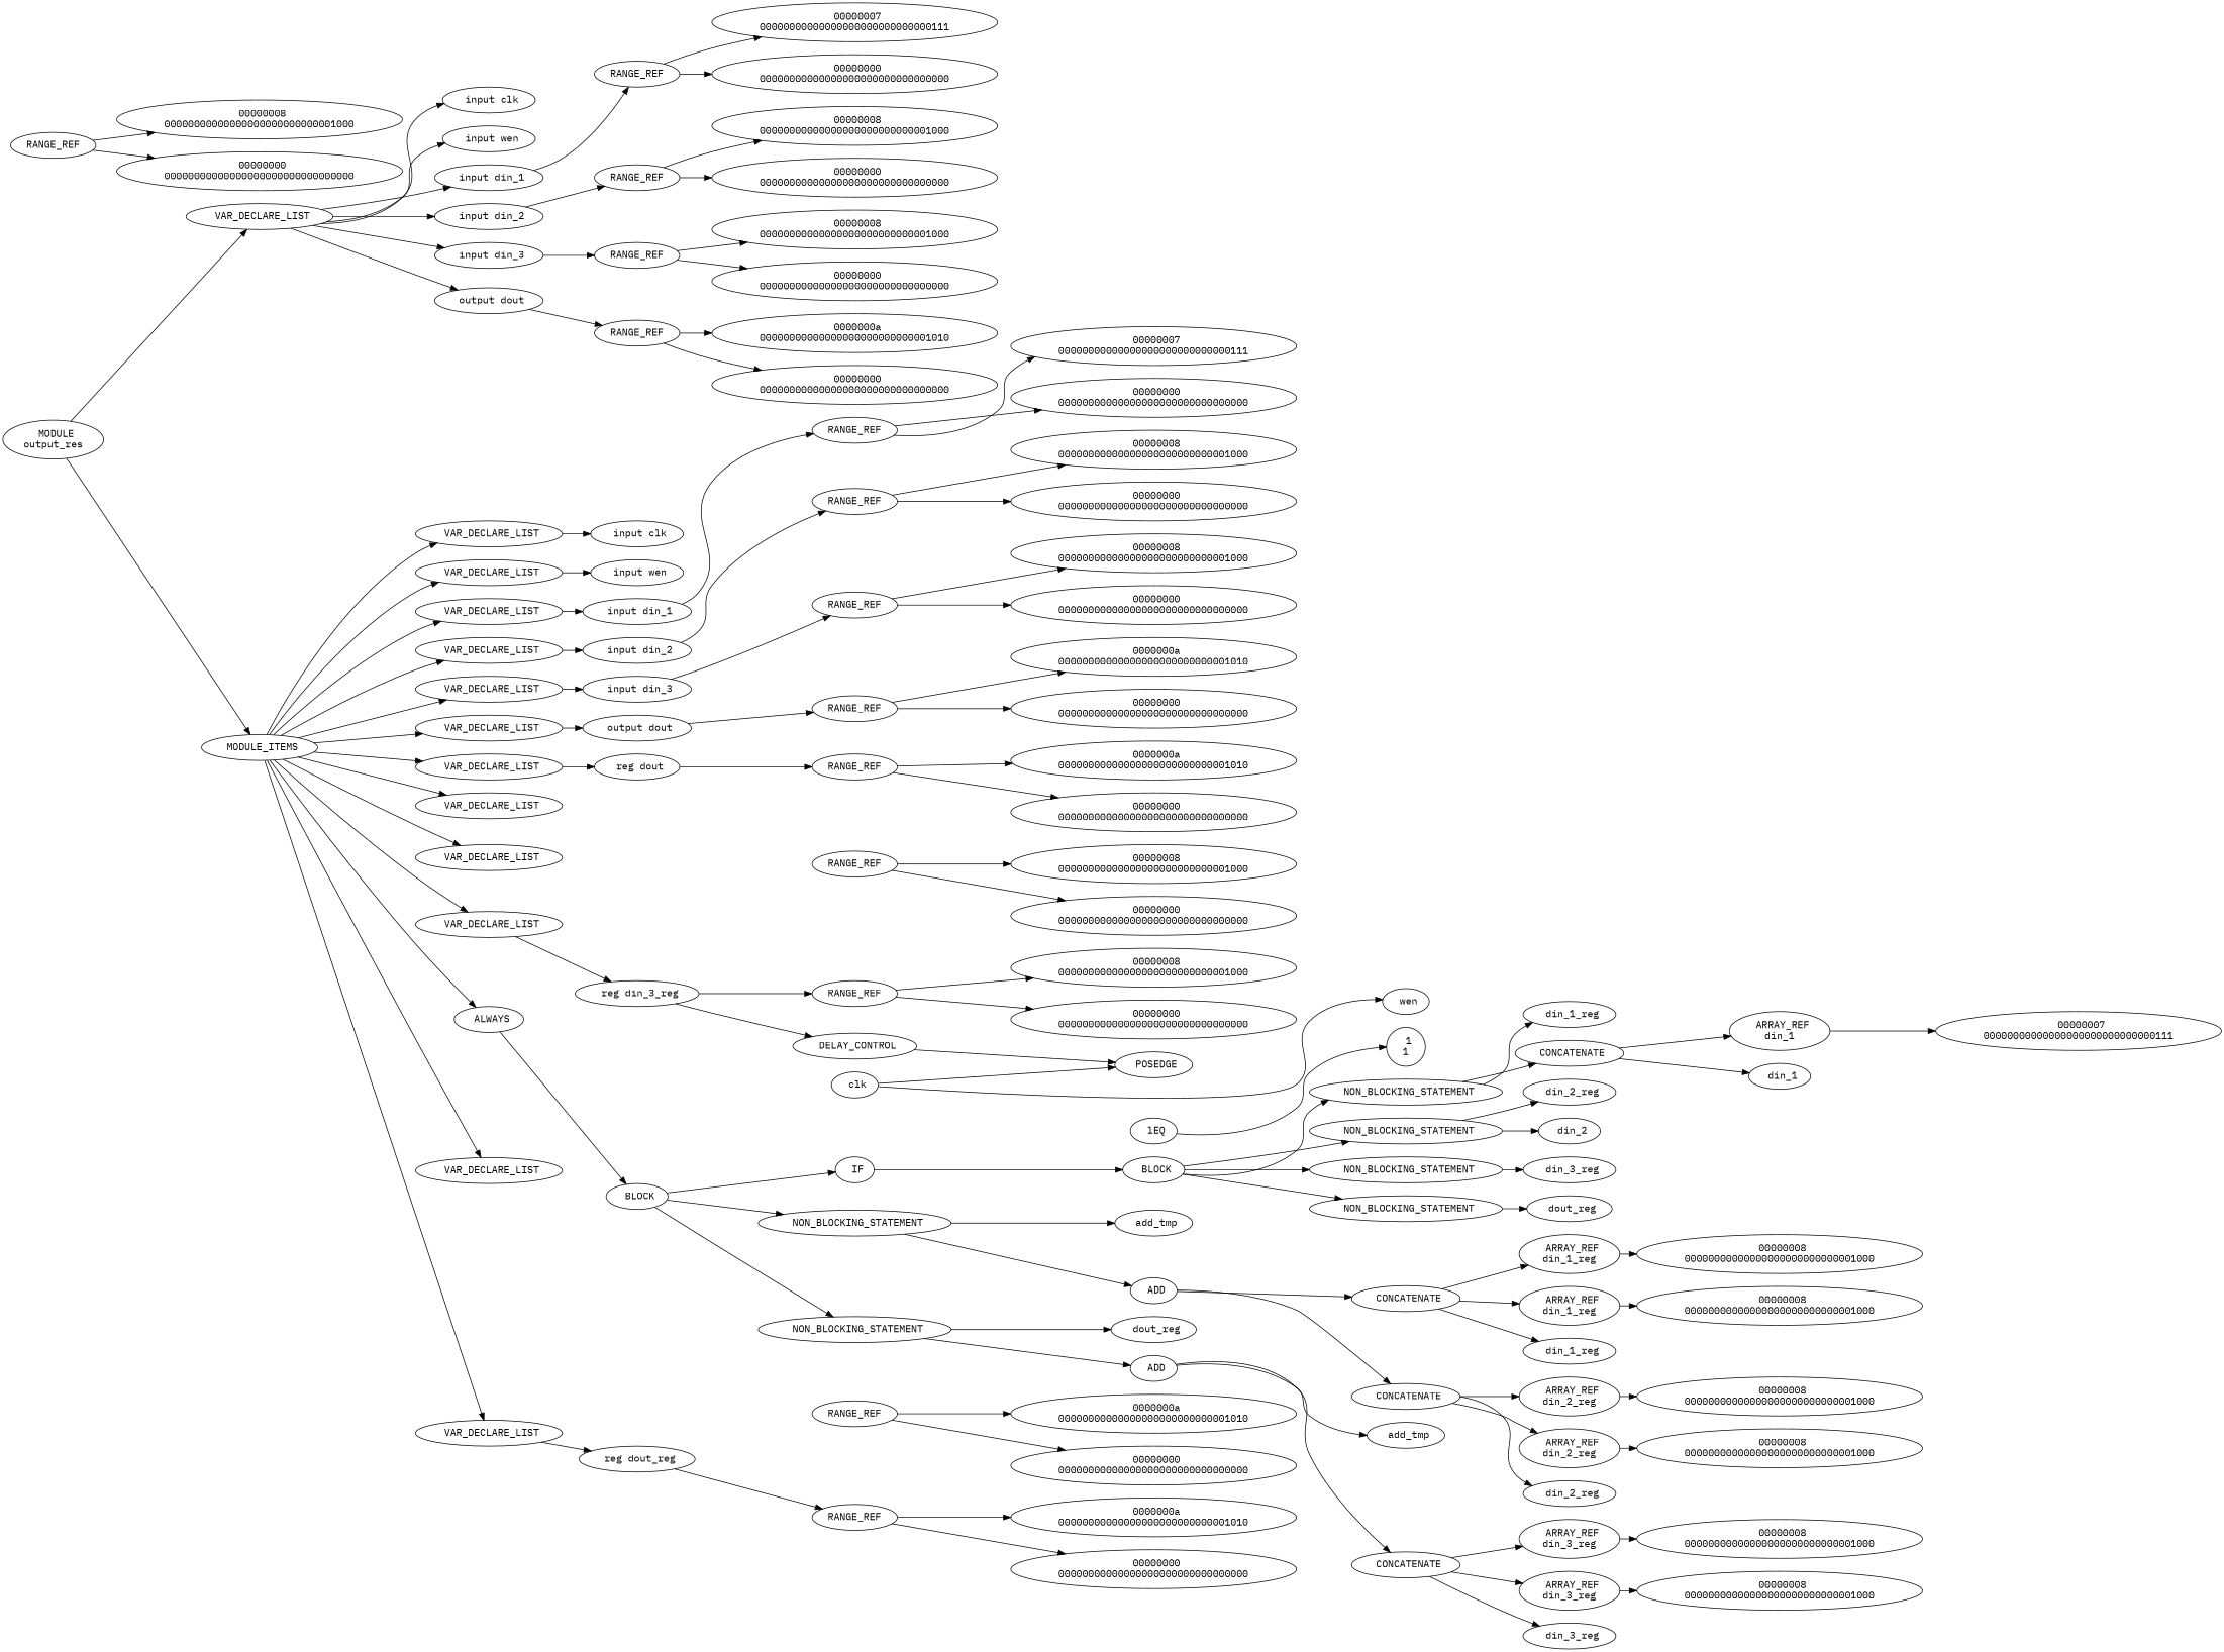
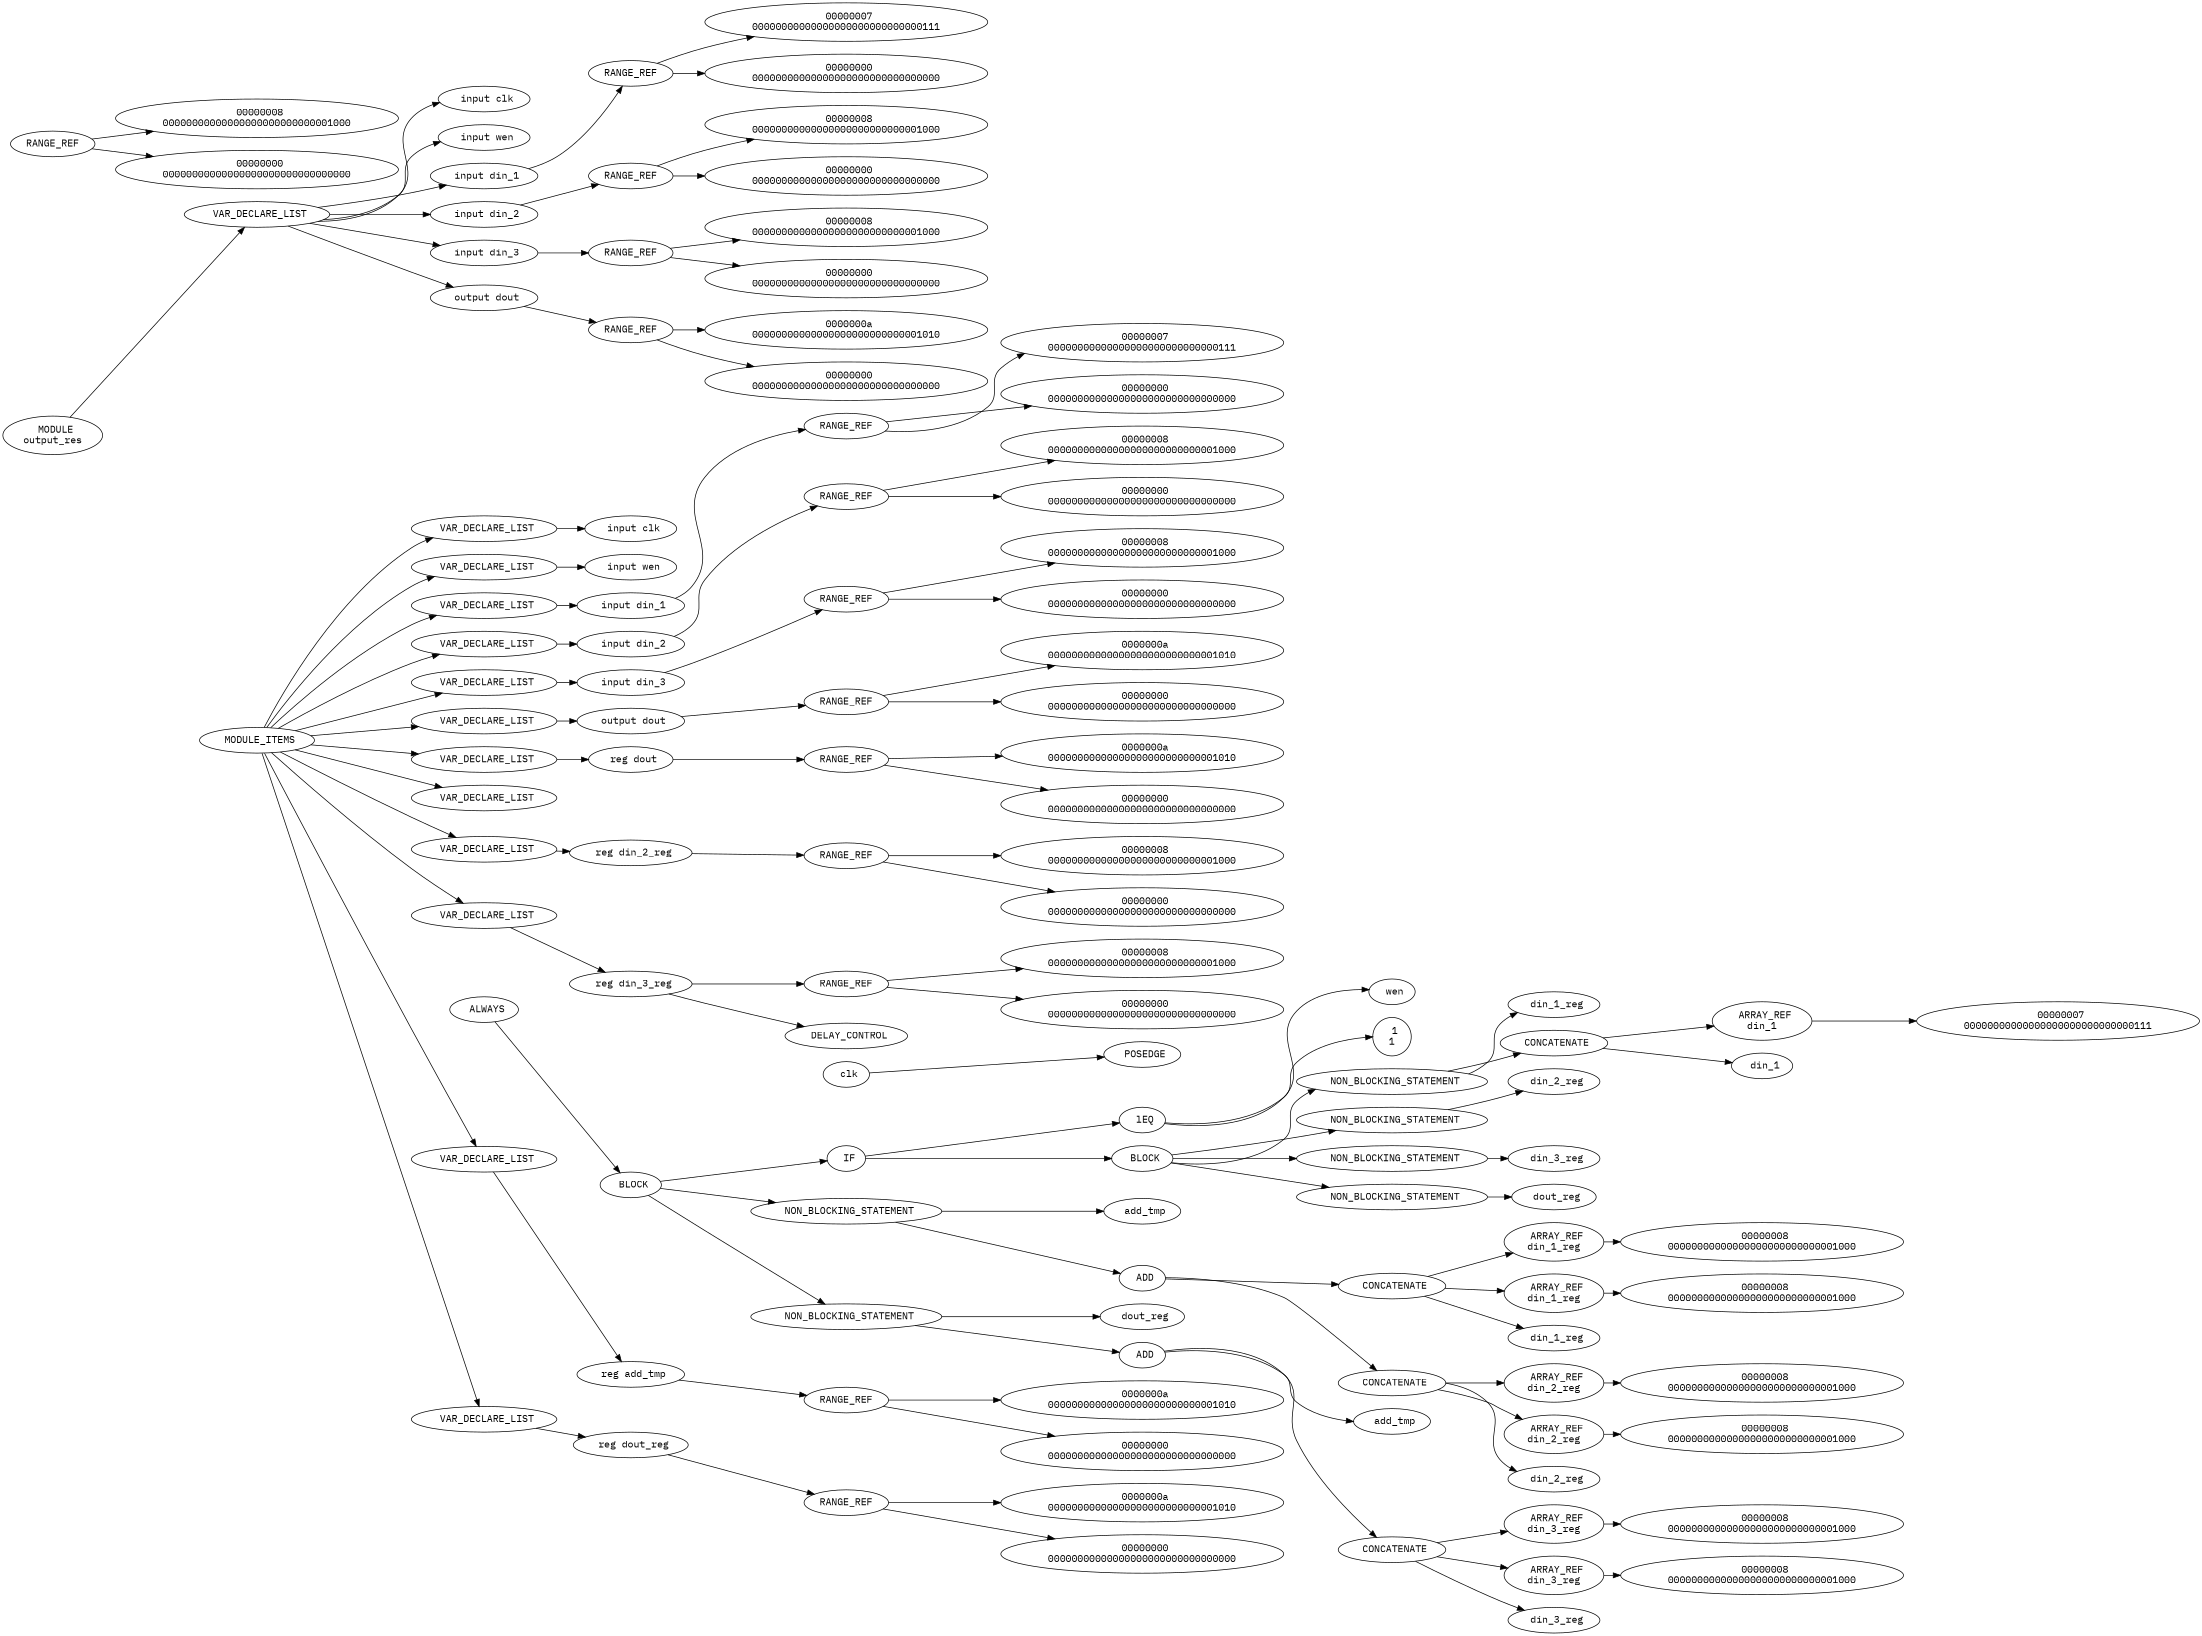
  digraph {
    fontname="IBM Plex Mono"
    rankdir=LR
    ranksep=.25
    node [fontname="IBM Plex Mono"]
    edge [fontname="IBM Plex Mono"]
    n1 [label=< MODULE<br/>output_res>]
    n2 [label=< VAR_DECLARE_LIST>]
    n3 [label=< MODULE_ITEMS>]
    n4 [label=< input clk>]
    n5 [label=< input wen>]
    n6 [label=< input din_1>]
    n7 [label=< input din_2>]
    n8 [label=< input din_3>]
    n9 [label=< output dout>]
    n10 [label=< VAR_DECLARE_LIST>]
    n11 [label=< VAR_DECLARE_LIST>]
    n12 [label=< VAR_DECLARE_LIST>]
    n13 [label=< VAR_DECLARE_LIST>]
    n14 [label=< VAR_DECLARE_LIST>]
    n15 [label=< VAR_DECLARE_LIST>]
    n16 [label=< VAR_DECLARE_LIST>]
    n17 [label=< VAR_DECLARE_LIST>]
    n18 [label=< VAR_DECLARE_LIST>]
    n19 [label=< VAR_DECLARE_LIST>]
    n20 [label=< VAR_DECLARE_LIST>]
    n21 [label=< VAR_DECLARE_LIST>]
    n22 [label=< ALWAYS>]
    n23 [label=<RANGE_REF>]
    n24 [label=<RANGE_REF>]
    n25 [label=<RANGE_REF>]
    n26 [label=<RANGE_REF>]
    n27 [label=< 00000007<br/>00000000000000000000000000000111>]
    n28 [label=< 00000000<br/>00000000000000000000000000000000>]
    n29 [label=< 00000008<br/>00000000000000000000000000001000>]
    n30 [label=< 00000000<br/>00000000000000000000000000000000>]
    n31 [label=< 00000008<br/>00000000000000000000000000001000>]
    n32 [label=< 00000000<br/>00000000000000000000000000000000>]
    n33 [label=< 0000000a<br/>00000000000000000000000000001010>]
    n34 [label=< 00000000<br/>00000000000000000000000000000000>]
    n35 [label=< input clk>]
    n36 [label=< input wen>]
    n37 [label=< input din_1>]
    n38 [label=< input din_2>]
    n39 [label=< input din_3>]
    n40 [label=< output dout>]
    n41 [label=< reg dout>]
+   n42 [label=< reg din_2_reg>]
    n43 [label=< reg din_3_reg>]
+   n44 [label=< reg add_tmp>]
    n45 [label=< reg dout_reg>]
    n46 [label=< BLOCK>]
    n47 [label=<RANGE_REF>]
    n48 [label=< 00000007<br/>00000000000000000000000000000111>]
    n49 [label=< 00000000<br/>00000000000000000000000000000000>]
    n50 [label=<RANGE_REF>]
    n51 [label=< 00000008<br/>00000000000000000000000000001000>]
    n52 [label=< 00000000<br/>00000000000000000000000000000000>]
    n53 [label=<RANGE_REF>]
    n54 [label=< 00000008<br/>00000000000000000000000000001000>]
    n55 [label=< 00000000<br/>00000000000000000000000000000000>]
    n56 [label=<RANGE_REF>]
    n57 [label=< 0000000a<br/>00000000000000000000000000001010>]
    n58 [label=< 00000000<br/>00000000000000000000000000000000>]
    n59 [label=<RANGE_REF>]
    n60 [label=< 0000000a<br/>00000000000000000000000000001010>]
    n61 [label=< 00000000<br/>00000000000000000000000000000000>]
    n62 [label=<RANGE_REF>]
    n63 [label=< 00000008<br/>00000000000000000000000000001000>]
    n64 [label=< 00000000<br/>00000000000000000000000000000000>]
    n65 [label=<RANGE_REF>]
    n66 [label=< 00000008<br/>00000000000000000000000000001000>]
    n67 [label=< 00000000<br/>00000000000000000000000000000000>]
    n68 [label=<RANGE_REF>]
    n69 [label=< DELAY_CONTROL>]
    n70 [label=< 00000008<br/>00000000000000000000000000001000>]
    n71 [label=< 00000000<br/>00000000000000000000000000000000>]
    n72 [label=<RANGE_REF>]
    n73 [label=< 0000000a<br/>00000000000000000000000000001010>]
    n74 [label=< 00000000<br/>00000000000000000000000000000000>]
    n75 [label=<RANGE_REF>]
    n76 [label=< 0000000a<br/>00000000000000000000000000001010>]
    n77 [label=< 00000000<br/>00000000000000000000000000000000>]
    n78 [label=< POSEDGE>]
    n79 [label=< IF>]
    n80 [label=< NON_BLOCKING_STATEMENT>]
    n81 [label=< NON_BLOCKING_STATEMENT>]
    n82 [label=< clk>]
    n83 [label=< lEQ>]
    n84 [label=< BLOCK>]
    n85 [label=< add_tmp>]
    n86 [label=< ADD>]
    n87 [label=< dout_reg>]
    n88 [label=< ADD>]
    n89 [label=< wen>]
    n90 [label=< 1<br/>1>]
    n91 [label=< NON_BLOCKING_STATEMENT>]
    n92 [label=< NON_BLOCKING_STATEMENT>]
    n93 [label=< NON_BLOCKING_STATEMENT>]
    n94 [label=< NON_BLOCKING_STATEMENT>]
    n95 [label=< din_1_reg>]
    n96 [label=< CONCATENATE>]
    n97 [label=< din_2_reg>]
-   n98 [label=< din_2>]
    n99 [label=< din_3_reg>]
    n100 [label=< dout_reg>]
    n101 [label=< ARRAY_REF<br/>din_1>]
    n102 [label=< din_1>]
    n103 [label=< 00000007<br/>00000000000000000000000000000111>]
    n104 [label=< CONCATENATE>]
    n105 [label=< CONCATENATE>]
    n106 [label=< ARRAY_REF<br/>din_1_reg>]
    n107 [label=< ARRAY_REF<br/>din_1_reg>]
    n108 [label=< din_1_reg>]
    n109 [label=< ARRAY_REF<br/>din_2_reg>]
    n110 [label=< ARRAY_REF<br/>din_2_reg>]
    n111 [label=< din_2_reg>]
    n112 [label=< 00000008<br/>00000000000000000000000000001000>]
    n113 [label=< 00000008<br/>00000000000000000000000000001000>]
    n114 [label=< 00000008<br/>00000000000000000000000000001000>]
    n115 [label=< 00000008<br/>00000000000000000000000000001000>]
    n116 [label=< add_tmp>]
    n117 [label=< CONCATENATE>]
    n118 [label=< ARRAY_REF<br/>din_3_reg>]
    n119 [label=< ARRAY_REF<br/>din_3_reg>]
    n120 [label=< din_3_reg>]
    n121 [label=< 00000008<br/>00000000000000000000000000001000>]
    n122 [label=< 00000008<br/>00000000000000000000000000001000>]
    n1 -> n2
-   n1 -> n3
    n2 -> n4
    n2 -> n5
    n2 -> n6
    n2 -> n7
    n2 -> n8
    n2 -> n9
    n3 -> n10
    n3 -> n11
    n3 -> n12
    n3 -> n13
    n3 -> n14
    n3 -> n15
    n3 -> n16
    n3 -> n17
    n3 -> n18
    n3 -> n19
    n3 -> n20
    n3 -> n21
-   n3 -> n22
    n6 -> n23
    n7 -> n24
    n8 -> n25
    n9 -> n26
    n10 -> n35
    n11 -> n36
    n12 -> n37
    n13 -> n38
    n14 -> n39
    n15 -> n40
    n16 -> n41
+   n18 -> n42
    n19 -> n43
+   n20 -> n44
    n21 -> n45
    n22 -> n46
    n23 -> n27
    n23 -> n28
    n24 -> n29
    n24 -> n30
    n25 -> n31
    n25 -> n32
    n26 -> n33
    n26 -> n34
    n37 -> n47
    n38 -> n50
    n39 -> n53
    n40 -> n56
    n41 -> n59
+   n42 -> n65
    n43 -> n68
    n43 -> n69
+   n44 -> n72
    n45 -> n75
    n46 -> n79
    n46 -> n80
    n46 -> n81
    n47 -> n48
    n47 -> n49
    n50 -> n51
    n50 -> n52
    n53 -> n54
    n53 -> n55
    n56 -> n57
    n56 -> n58
    n59 -> n60
    n59 -> n61
    n62 -> n63
    n62 -> n64
    n65 -> n66
    n65 -> n67
    n68 -> n70
    n68 -> n71
-   n69 -> n78
    n72 -> n73
    n72 -> n74
    n75 -> n76
    n75 -> n77
+   n79 -> n83
    n79 -> n84
    n80 -> n85
    n80 -> n86
    n81 -> n87
    n81 -> n88
    n82 -> n78
-   n82 -> n89
+   n83 -> n89
    n83 -> n90
    n84 -> n91
    n84 -> n92
    n84 -> n93
    n84 -> n94
    n86 -> n104
    n86 -> n105
    n88 -> n116
    n88 -> n117
    n91 -> n95
    n91 -> n96
    n92 -> n97
-   n92 -> n98
    n93 -> n99
    n94 -> n100
    n96 -> n101
    n96 -> n102
    n101 -> n103
    n104 -> n106
    n104 -> n107
    n104 -> n108
    n105 -> n109
    n105 -> n110
    n105 -> n111
    n106 -> n112
    n107 -> n113
    n109 -> n114
    n110 -> n115
    n117 -> n118
    n117 -> n119
    n117 -> n120
    n118 -> n121
    n119 -> n122
  }
